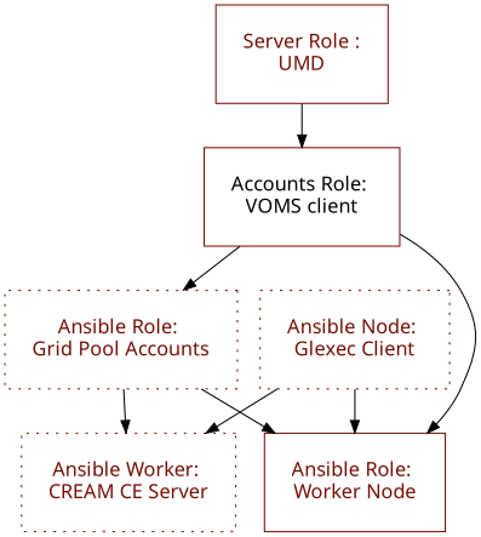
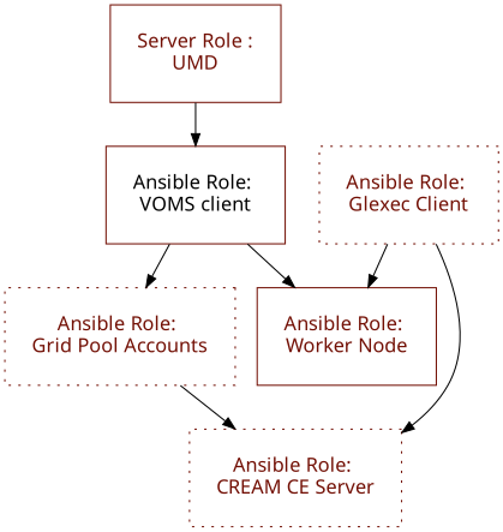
  digraph {
    node [color="#720F04" fontcolor="#720F04;" fontname="Permanent Marker" fontsize=16 margin=.3 shape=rectangle]
    n1 [label="Server Role :\nUMD"]
-   n2 [fontcolor="#720F\n    04;" label="Accounts Role: \nVOMS client"]
+   n2 [fontcolor="#720F\n    04;" label="Ansible Role: \nVOMS client"]
    n3 [label="Ansible Role: \nWorker Node"]
    n4 [label="Ansible Role: \nGrid Pool Accounts" style=dotted]
-   n5 [label="Ansible Node: \nGlexec Client" style=dotted]
-   n6 [label="Ansible Worker: \nCREAM CE Server" style=dotted]
+   n5 [label="Ansible Role: \nGlexec Client" style=dotted]
+   n6 [label="Ansible Role: \nCREAM CE Server" style=dotted]
    n1 -> n2
    n2 -> n3
    n2 -> n4
-   n4 -> n3
    n4 -> n6
    n5 -> n3
    n5 -> n6
  }
